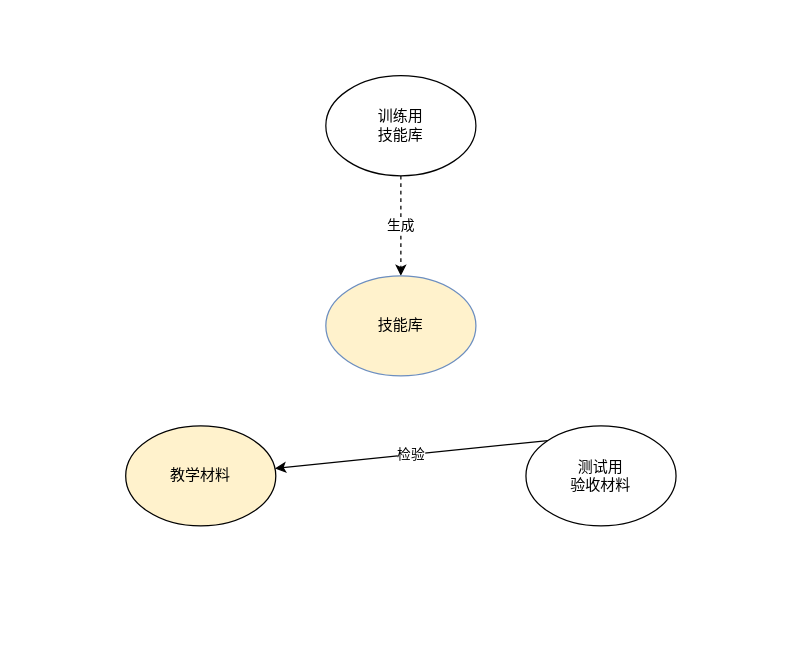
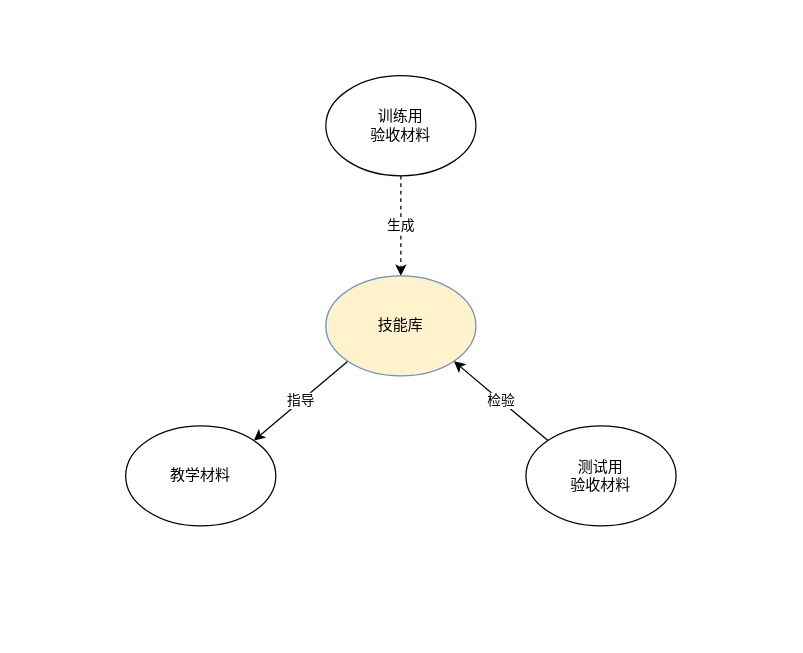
  <mxCell id="0" />
  <mxCell id="1" parent="0" />
  <mxCell id="2" value="" style="rounded=0;whiteSpace=wrap;html=1;fillColor=none;strokeColor=none;" vertex="1" parent="1"><mxGeometry x="20" y="20" width="600" height="480" as="geometry" /></mxCell>
  <mxCell id="3" value="生成" style="edgeStyle=orthogonalEdgeStyle;rounded=0;orthogonalLoop=1;jettySize=auto;html=1;exitX=0.5;exitY=1;exitDx=0;exitDy=0;entryX=0.5;entryY=0;entryDx=0;entryDy=0;dashed=1;" parent="1" source="4" target="6" edge="1"><mxGeometry relative="1" as="geometry" /></mxCell>
- <mxCell id="4" value="训练用&lt;br&gt;技能库" style="ellipse;whiteSpace=wrap;html=1;" parent="1" vertex="1"><mxGeometry x="260" y="60" width="120" height="80" as="geometry" /></mxCell>
+ <mxCell id="4" value="训练用&lt;br&gt;验收材料" style="ellipse;whiteSpace=wrap;html=1;" parent="1" vertex="1"><mxGeometry x="260" y="60" width="120" height="80" as="geometry" /></mxCell>
+ <mxCell id="5" value="指导" style="edgeStyle=none;rounded=0;orthogonalLoop=1;jettySize=auto;html=1;exitX=0;exitY=1;exitDx=0;exitDy=0;entryX=1;entryY=0;entryDx=0;entryDy=0;" parent="1" source="6" target="9" edge="1"><mxGeometry relative="1" as="geometry" /></mxCell>
  <mxCell id="6" value="技能库" style="ellipse;whiteSpace=wrap;html=1;fillColor=#fff2cc;strokeColor=#6c8ebf;" parent="1" vertex="1"><mxGeometry x="260" y="220" width="120" height="80" as="geometry" /></mxCell>
- <mxCell id="7" value="检验" style="rounded=0;orthogonalLoop=1;jettySize=auto;html=1;exitX=0;exitY=0;exitDx=0;exitDy=0;" parent="1" source="8" target="9" edge="1"><mxGeometry relative="1" as="geometry" /></mxCell>
+ <mxCell id="7" value="检验" style="rounded=0;orthogonalLoop=1;jettySize=auto;html=1;exitX=0;exitY=0;exitDx=0;exitDy=0;entryX=1;entryY=1;entryDx=0;entryDy=0;" parent="1" source="8" target="6" edge="1"><mxGeometry relative="1" as="geometry" /></mxCell>
  <mxCell id="8" value="测试用&lt;br&gt;验收材料" style="ellipse;whiteSpace=wrap;html=1;" parent="1" vertex="1"><mxGeometry x="420" y="340" width="120" height="80" as="geometry" /></mxCell>
- <mxCell id="9" value="教学材料" style="ellipse;whiteSpace=wrap;html=1;fillColor=#fff2cc;" parent="1" vertex="1"><mxGeometry x="100" y="340" width="120" height="80" as="geometry" /></mxCell>
+ <mxCell id="9" value="教学材料" style="ellipse;whiteSpace=wrap;html=1;" parent="1" vertex="1"><mxGeometry x="100" y="340" width="120" height="80" as="geometry" /></mxCell>
